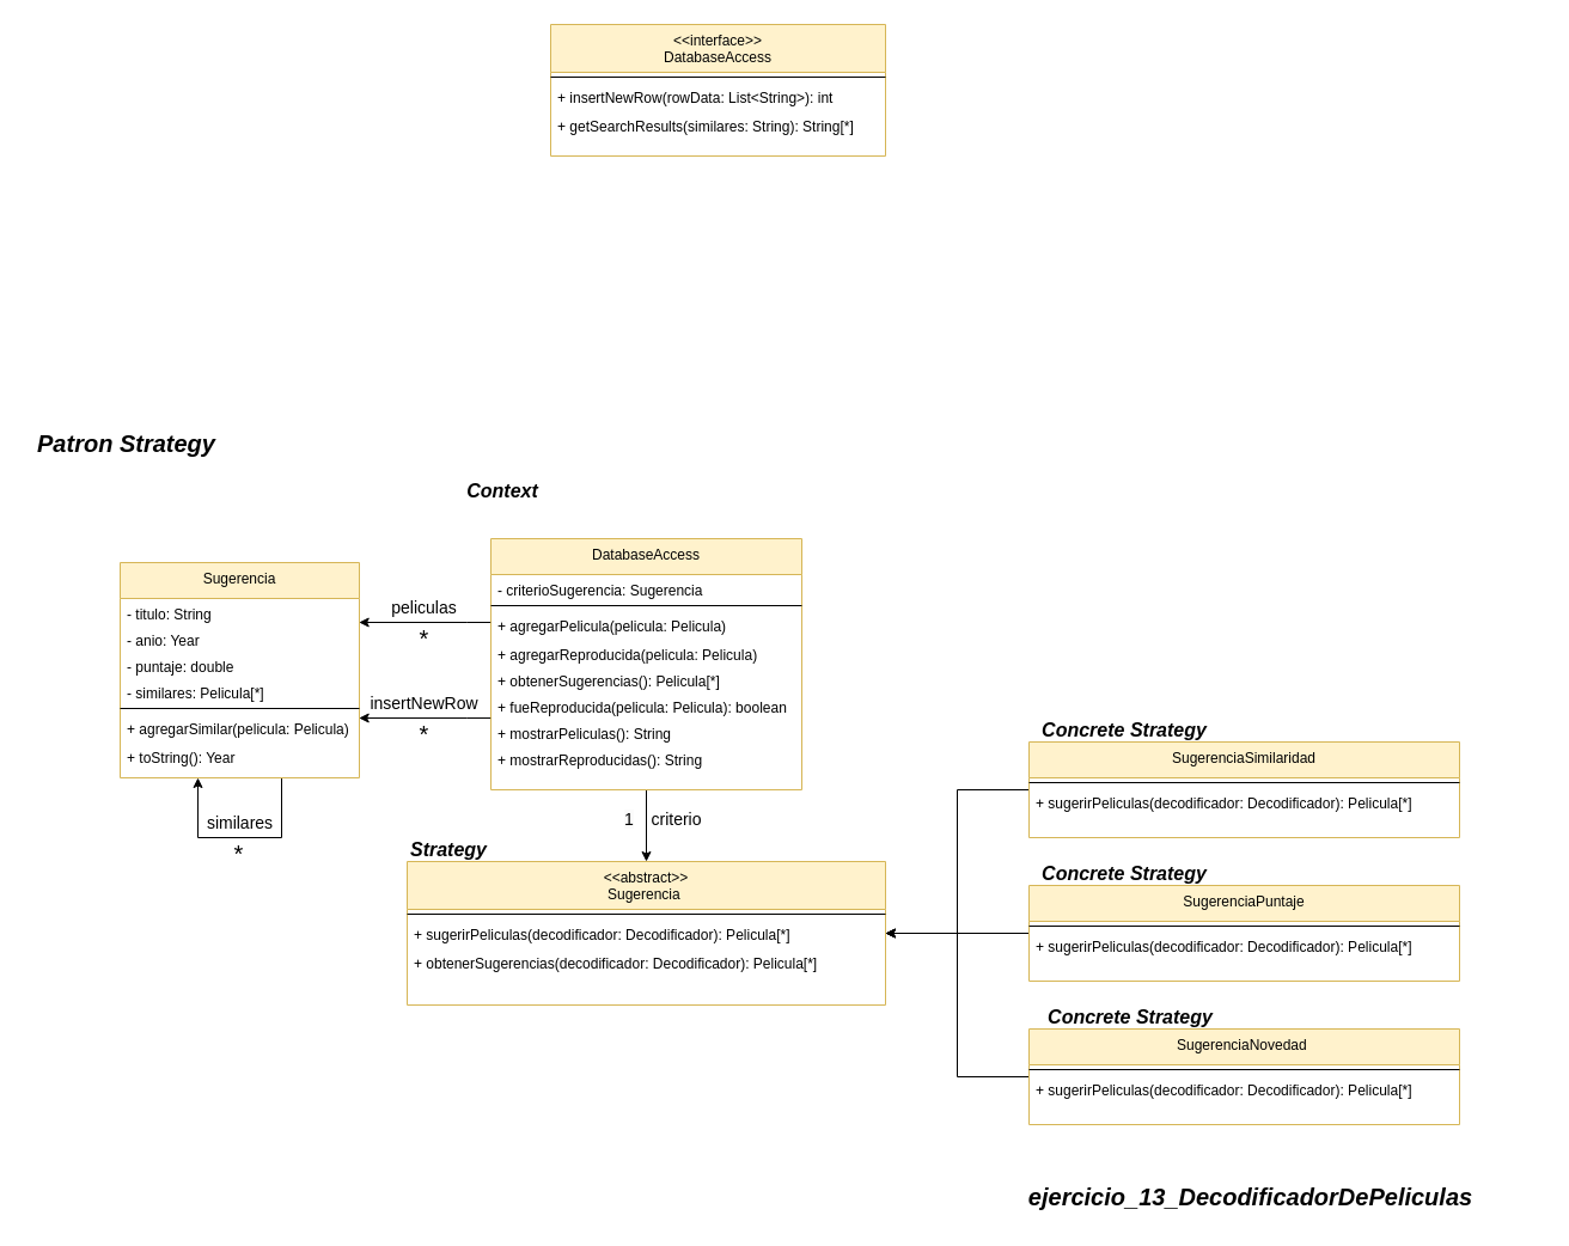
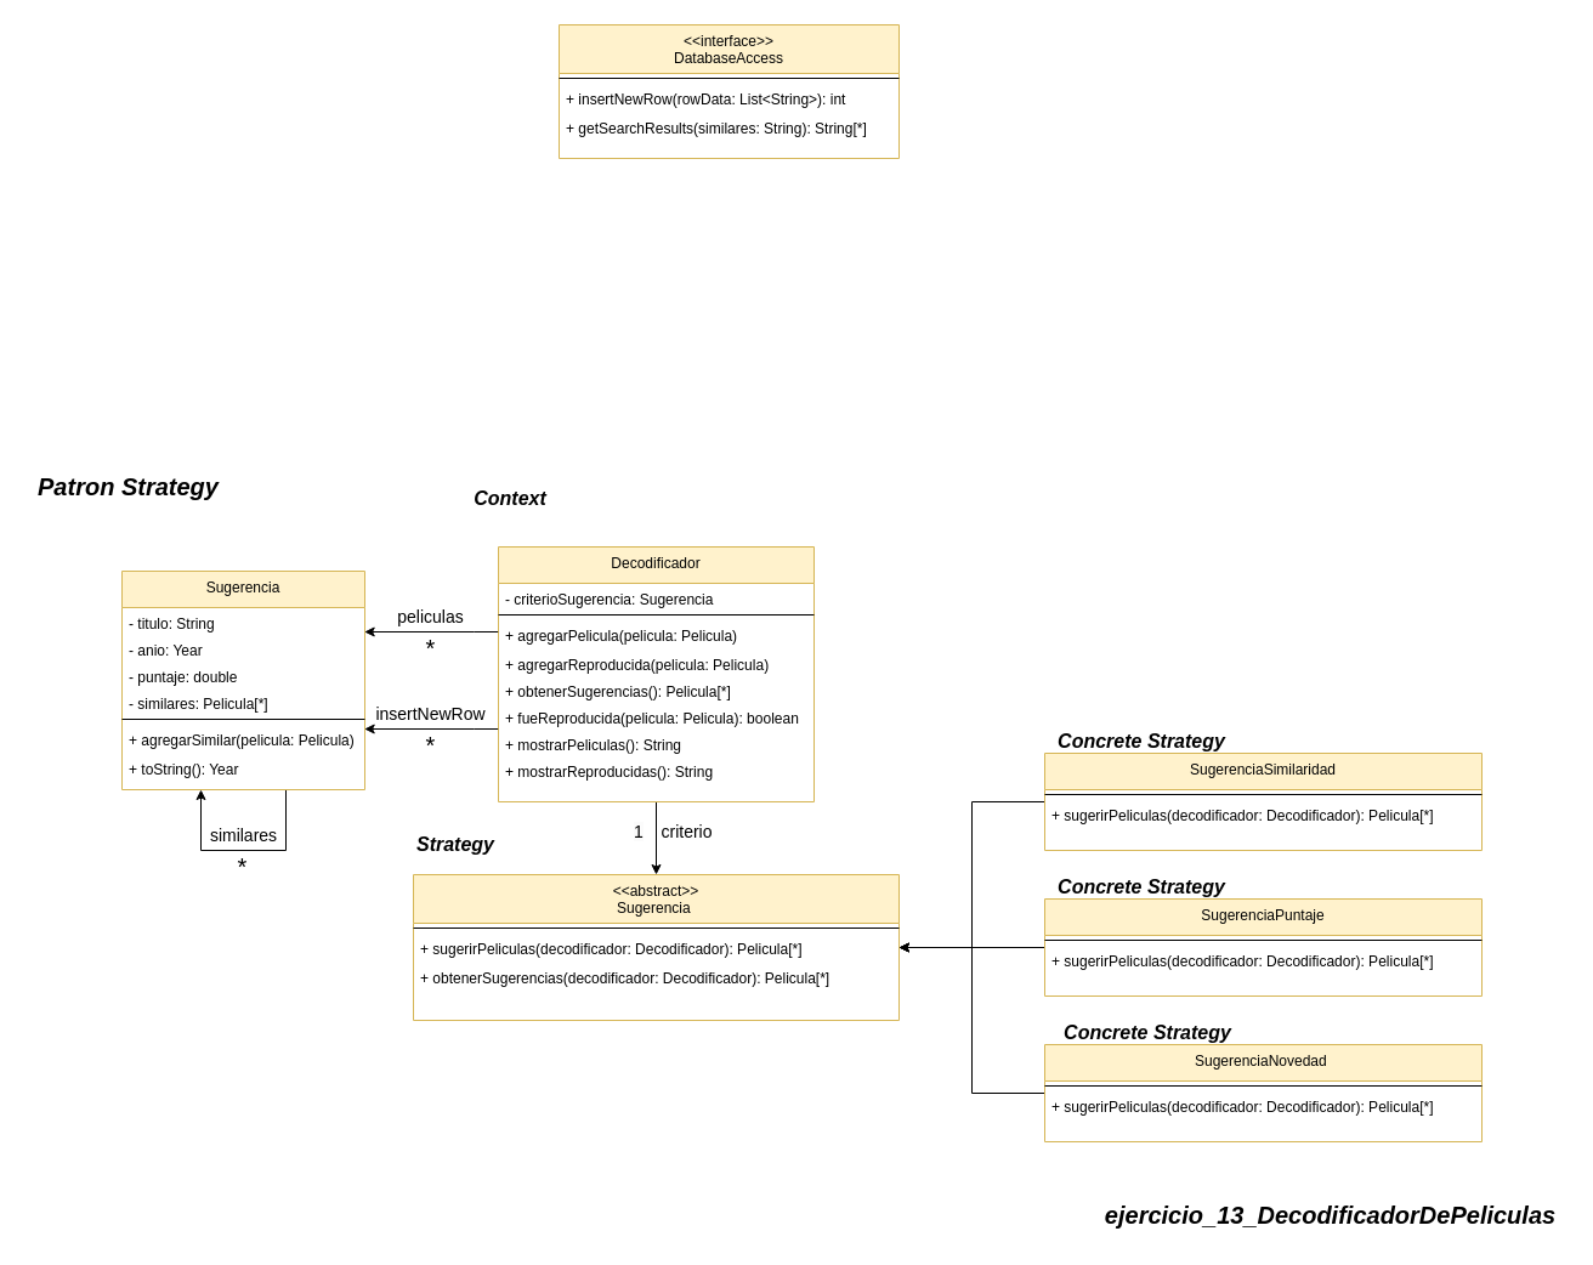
  <mxCell id="0" />
  <mxCell id="1" parent="0" />
  <mxCell id="2" style="edgeStyle=orthogonalEdgeStyle;rounded=0;orthogonalLoop=1;jettySize=auto;html=1;" edge="1" parent="1"><mxGeometry relative="1" as="geometry"><mxPoint x="165.03" y="650" as="targetPoint" /><mxPoint x="234.996" y="650" as="sourcePoint" /><Array as="points"><mxPoint x="235.03" y="700" /><mxPoint x="165.03" y="700" /></Array></mxGeometry></mxCell>
  <mxCell id="3" value="Sugerencia" style="swimlane;fontStyle=0;align=center;verticalAlign=top;childLayout=stackLayout;horizontal=1;startSize=30;horizontalStack=0;resizeParent=1;resizeLast=0;collapsible=1;marginBottom=0;rounded=0;shadow=0;strokeWidth=1;fillColor=#fff2cc;strokeColor=#d6b656;" vertex="1" parent="1"><mxGeometry y="470" width="200" height="180" as="geometry" x="100"><mxRectangle x="110" y="-20" width="160" height="26" as="alternateBounds" /></mxGeometry></mxCell>
  <mxCell id="4" value="- titulo: String" style="text;align=left;verticalAlign=top;spacingLeft=4;spacingRight=4;overflow=hidden;rotatable=0;points=[[0,0.5],[1,0.5]];portConstraint=eastwest;rounded=0;shadow=0;html=0;" vertex="1" parent="3"><mxGeometry y="30" width="200" height="22" as="geometry" /></mxCell>
  <mxCell id="5" value="- anio: Year" style="text;align=left;verticalAlign=top;spacingLeft=4;spacingRight=4;overflow=hidden;rotatable=0;points=[[0,0.5],[1,0.5]];portConstraint=eastwest;rounded=0;shadow=0;html=0;" vertex="1" parent="3"><mxGeometry y="52" width="200" height="22" as="geometry" /></mxCell>
  <mxCell id="6" value="- puntaje: double" style="text;align=left;verticalAlign=top;spacingLeft=4;spacingRight=4;overflow=hidden;rotatable=0;points=[[0,0.5],[1,0.5]];portConstraint=eastwest;rounded=0;shadow=0;html=0;" vertex="1" parent="3"><mxGeometry y="74" width="200" height="22" as="geometry" /></mxCell>
  <mxCell id="7" value="- similares: Pelicula[*]" style="text;align=left;verticalAlign=top;spacingLeft=4;spacingRight=4;overflow=hidden;rotatable=0;points=[[0,0.5],[1,0.5]];portConstraint=eastwest;rounded=0;shadow=0;html=0;" vertex="1" parent="3"><mxGeometry y="96" width="200" height="22" as="geometry" /></mxCell>
  <mxCell id="8" value="" style="line;html=1;strokeWidth=1;align=left;verticalAlign=middle;spacingTop=-1;spacingLeft=3;spacingRight=3;rotatable=0;labelPosition=right;points=[];portConstraint=eastwest;" vertex="1" parent="3"><mxGeometry y="118" width="200" height="8" as="geometry" /></mxCell>
  <mxCell id="9" value="+ agregarSimilar(pelicula: Pelicula)" style="text;align=left;verticalAlign=top;spacingLeft=4;spacingRight=4;overflow=hidden;rotatable=0;points=[[0,0.5],[1,0.5]];portConstraint=eastwest;rounded=0;shadow=0;html=0;" vertex="1" parent="3"><mxGeometry y="126" width="200" height="24" as="geometry" /></mxCell>
  <mxCell id="10" value="+ toString(): Year" style="text;align=left;verticalAlign=top;spacingLeft=4;spacingRight=4;overflow=hidden;rotatable=0;points=[[0,0.5],[1,0.5]];portConstraint=eastwest;rounded=0;shadow=0;html=0;" vertex="1" parent="3"><mxGeometry y="150" width="200" height="22" as="geometry" /></mxCell>
  <mxCell id="11" style="edgeStyle=orthogonalEdgeStyle;rounded=0;orthogonalLoop=1;jettySize=auto;html=1;entryX=0.5;entryY=0;entryDx=0;entryDy=0;" edge="1" parent="1" source="12" target="21"><mxGeometry relative="1" as="geometry" /></mxCell>
- <mxCell id="12" value="DatabaseAccess" style="swimlane;fontStyle=0;align=center;verticalAlign=top;childLayout=stackLayout;horizontal=1;startSize=30;horizontalStack=0;resizeParent=1;resizeLast=0;collapsible=1;marginBottom=0;rounded=0;shadow=0;strokeWidth=1;fillColor=#fff2cc;strokeColor=#d6b656;" vertex="1" parent="1"><mxGeometry x="410" y="450" width="260" height="210" as="geometry"><mxRectangle x="110" y="-20" width="160" height="26" as="alternateBounds" /></mxGeometry></mxCell>
+ <mxCell id="12" value="Decodificador" style="swimlane;fontStyle=0;align=center;verticalAlign=top;childLayout=stackLayout;horizontal=1;startSize=30;horizontalStack=0;resizeParent=1;resizeLast=0;collapsible=1;marginBottom=0;rounded=0;shadow=0;strokeWidth=1;fillColor=#fff2cc;strokeColor=#d6b656;" vertex="1" parent="1"><mxGeometry x="410" y="450" width="260" height="210" as="geometry"><mxRectangle x="110" y="-20" width="160" height="26" as="alternateBounds" /></mxGeometry></mxCell>
  <mxCell id="13" value="- criterioSugerencia: Sugerencia" style="text;align=left;verticalAlign=top;spacingLeft=4;spacingRight=4;overflow=hidden;rotatable=0;points=[[0,0.5],[1,0.5]];portConstraint=eastwest;rounded=0;shadow=0;html=0;" vertex="1" parent="12"><mxGeometry y="30" width="260" height="22" as="geometry" /></mxCell>
  <mxCell id="14" value="" style="line;html=1;strokeWidth=1;align=left;verticalAlign=middle;spacingTop=-1;spacingLeft=3;spacingRight=3;rotatable=0;labelPosition=right;points=[];portConstraint=eastwest;" vertex="1" parent="12"><mxGeometry y="52" width="260" height="8" as="geometry" /></mxCell>
  <mxCell id="15" value="+ agregarPelicula(pelicula: Pelicula)" style="text;align=left;verticalAlign=top;spacingLeft=4;spacingRight=4;overflow=hidden;rotatable=0;points=[[0,0.5],[1,0.5]];portConstraint=eastwest;rounded=0;shadow=0;html=0;" vertex="1" parent="12"><mxGeometry y="60" width="260" height="24" as="geometry" /></mxCell>
  <mxCell id="16" value="+ agregarReproducida(pelicula: Pelicula)" style="text;align=left;verticalAlign=top;spacingLeft=4;spacingRight=4;overflow=hidden;rotatable=0;points=[[0,0.5],[1,0.5]];portConstraint=eastwest;rounded=0;shadow=0;html=0;" vertex="1" parent="12"><mxGeometry y="84" width="260" height="22" as="geometry" /></mxCell>
  <mxCell id="17" value="+ obtenerSugerencias(): Pelicula[*]" style="text;align=left;verticalAlign=top;spacingLeft=4;spacingRight=4;overflow=hidden;rotatable=0;points=[[0,0.5],[1,0.5]];portConstraint=eastwest;rounded=0;shadow=0;html=0;" vertex="1" parent="12"><mxGeometry y="106" width="260" height="22" as="geometry" /></mxCell>
  <mxCell id="18" value="+ fueReproducida(pelicula: Pelicula): boolean" style="text;align=left;verticalAlign=top;spacingLeft=4;spacingRight=4;overflow=hidden;rotatable=0;points=[[0,0.5],[1,0.5]];portConstraint=eastwest;rounded=0;shadow=0;html=0;" vertex="1" parent="12"><mxGeometry y="128" width="260" height="22" as="geometry" /></mxCell>
  <mxCell id="19" value="+ mostrarPeliculas(): String" style="text;align=left;verticalAlign=top;spacingLeft=4;spacingRight=4;overflow=hidden;rotatable=0;points=[[0,0.5],[1,0.5]];portConstraint=eastwest;rounded=0;shadow=0;html=0;" vertex="1" parent="12"><mxGeometry y="150" width="260" height="22" as="geometry" /></mxCell>
  <mxCell id="20" value="+ mostrarReproducidas(): String" style="text;align=left;verticalAlign=top;spacingLeft=4;spacingRight=4;overflow=hidden;rotatable=0;points=[[0,0.5],[1,0.5]];portConstraint=eastwest;rounded=0;shadow=0;html=0;" vertex="1" parent="12"><mxGeometry y="172" width="260" height="22" as="geometry" /></mxCell>
  <mxCell id="21" value="&lt;&lt;abstract&gt;&gt;&#10;Sugerencia " style="swimlane;fontStyle=0;align=center;verticalAlign=top;childLayout=stackLayout;horizontal=1;startSize=40;horizontalStack=0;resizeParent=1;resizeLast=0;collapsible=1;marginBottom=0;rounded=0;shadow=0;strokeWidth=1;fillColor=#fff2cc;strokeColor=#d6b656;" vertex="1" parent="1"><mxGeometry x="340" y="720" width="400" height="120" as="geometry"><mxRectangle x="110" y="-20" width="160" height="26" as="alternateBounds" /></mxGeometry></mxCell>
  <mxCell id="22" value="" style="line;html=1;strokeWidth=1;align=left;verticalAlign=middle;spacingTop=-1;spacingLeft=3;spacingRight=3;rotatable=0;labelPosition=right;points=[];portConstraint=eastwest;" vertex="1" parent="21"><mxGeometry y="40" width="400" height="8" as="geometry" /></mxCell>
  <mxCell id="23" value="+ sugerirPeliculas(decodificador: Decodificador): Pelicula[*]" style="text;align=left;verticalAlign=top;spacingLeft=4;spacingRight=4;overflow=hidden;rotatable=0;points=[[0,0.5],[1,0.5]];portConstraint=eastwest;rounded=0;shadow=0;html=0;" vertex="1" parent="21"><mxGeometry y="48" width="400" height="24" as="geometry" /></mxCell>
  <mxCell id="24" value="+ obtenerSugerencias(decodificador: Decodificador): Pelicula[*]" style="text;align=left;verticalAlign=top;spacingLeft=4;spacingRight=4;overflow=hidden;rotatable=0;points=[[0,0.5],[1,0.5]];portConstraint=eastwest;rounded=0;shadow=0;html=0;" vertex="1" parent="21"><mxGeometry y="72" width="400" height="22" as="geometry" /></mxCell>
  <mxCell id="25" style="edgeStyle=orthogonalEdgeStyle;rounded=0;orthogonalLoop=1;jettySize=auto;html=1;" edge="1" parent="1" source="26" target="21"><mxGeometry relative="1" as="geometry"><Array as="points"><mxPoint x="800" y="900" /><mxPoint x="800" y="780" /></Array></mxGeometry></mxCell>
  <mxCell id="26" value="SugerenciaNovedad " style="swimlane;fontStyle=0;align=center;verticalAlign=top;childLayout=stackLayout;horizontal=1;startSize=30;horizontalStack=0;resizeParent=1;resizeLast=0;collapsible=1;marginBottom=0;rounded=0;shadow=0;strokeWidth=1;fillColor=#fff2cc;strokeColor=#d6b656;" vertex="1" parent="1"><mxGeometry x="860" y="860" width="360" height="80" as="geometry"><mxRectangle x="110" y="-20" width="160" height="26" as="alternateBounds" /></mxGeometry></mxCell>
  <mxCell id="27" value="" style="line;html=1;strokeWidth=1;align=left;verticalAlign=middle;spacingTop=-1;spacingLeft=3;spacingRight=3;rotatable=0;labelPosition=right;points=[];portConstraint=eastwest;" vertex="1" parent="26"><mxGeometry y="30" width="360" height="8" as="geometry" /></mxCell>
  <mxCell id="28" value="+ sugerirPeliculas(decodificador: Decodificador): Pelicula[*]" style="text;align=left;verticalAlign=top;spacingLeft=4;spacingRight=4;overflow=hidden;rotatable=0;points=[[0,0.5],[1,0.5]];portConstraint=eastwest;rounded=0;shadow=0;html=0;" vertex="1" parent="26"><mxGeometry y="38" width="360" height="24" as="geometry" /></mxCell>
  <mxCell id="29" style="edgeStyle=orthogonalEdgeStyle;rounded=0;orthogonalLoop=1;jettySize=auto;html=1;" edge="1" parent="1" source="30" target="21"><mxGeometry relative="1" as="geometry" /></mxCell>
  <mxCell id="30" value="SugerenciaPuntaje" style="swimlane;fontStyle=0;align=center;verticalAlign=top;childLayout=stackLayout;horizontal=1;startSize=30;horizontalStack=0;resizeParent=1;resizeLast=0;collapsible=1;marginBottom=0;rounded=0;shadow=0;strokeWidth=1;fillColor=#fff2cc;strokeColor=#d6b656;" vertex="1" parent="1"><mxGeometry x="860" y="740" width="360" height="80" as="geometry"><mxRectangle x="110" y="-20" width="160" height="26" as="alternateBounds" /></mxGeometry></mxCell>
  <mxCell id="31" value="" style="line;html=1;strokeWidth=1;align=left;verticalAlign=middle;spacingTop=-1;spacingLeft=3;spacingRight=3;rotatable=0;labelPosition=right;points=[];portConstraint=eastwest;" vertex="1" parent="30"><mxGeometry y="30" width="360" height="8" as="geometry" /></mxCell>
  <mxCell id="32" value="+ sugerirPeliculas(decodificador: Decodificador): Pelicula[*]" style="text;align=left;verticalAlign=top;spacingLeft=4;spacingRight=4;overflow=hidden;rotatable=0;points=[[0,0.5],[1,0.5]];portConstraint=eastwest;rounded=0;shadow=0;html=0;" vertex="1" parent="30"><mxGeometry y="38" width="360" height="24" as="geometry" /></mxCell>
  <mxCell id="33" style="edgeStyle=orthogonalEdgeStyle;rounded=0;orthogonalLoop=1;jettySize=auto;html=1;" edge="1" parent="1" source="34" target="21"><mxGeometry relative="1" as="geometry"><Array as="points"><mxPoint x="800" y="660" /><mxPoint x="800" y="780" /></Array></mxGeometry></mxCell>
  <mxCell id="34" value="SugerenciaSimilaridad" style="swimlane;fontStyle=0;align=center;verticalAlign=top;childLayout=stackLayout;horizontal=1;startSize=30;horizontalStack=0;resizeParent=1;resizeLast=0;collapsible=1;marginBottom=0;rounded=0;shadow=0;strokeWidth=1;fillColor=#fff2cc;strokeColor=#d6b656;" vertex="1" parent="1"><mxGeometry x="860" y="620" width="360" height="80" as="geometry"><mxRectangle x="110" y="-20" width="160" height="26" as="alternateBounds" /></mxGeometry></mxCell>
  <mxCell id="35" value="" style="line;html=1;strokeWidth=1;align=left;verticalAlign=middle;spacingTop=-1;spacingLeft=3;spacingRight=3;rotatable=0;labelPosition=right;points=[];portConstraint=eastwest;" vertex="1" parent="34"><mxGeometry y="30" width="360" height="8" as="geometry" /></mxCell>
  <mxCell id="36" value="+ sugerirPeliculas(decodificador: Decodificador): Pelicula[*]" style="text;align=left;verticalAlign=top;spacingLeft=4;spacingRight=4;overflow=hidden;rotatable=0;points=[[0,0.5],[1,0.5]];portConstraint=eastwest;rounded=0;shadow=0;html=0;" vertex="1" parent="34"><mxGeometry y="38" width="360" height="24" as="geometry" /></mxCell>
  <mxCell id="37" value="criterio" style="text;html=1;align=center;verticalAlign=middle;whiteSpace=wrap;rounded=0;fontSize=14;" vertex="1" parent="1"><mxGeometry x="531.25" y="677.5" width="68.75" height="15" as="geometry" /></mxCell>
  <mxCell id="38" value="&lt;span style=&quot;color: rgb(0, 0, 0); font-family: Helvetica; font-size: 14px; font-style: normal; font-variant-ligatures: normal; font-variant-caps: normal; font-weight: 400; letter-spacing: normal; orphans: 2; text-align: center; text-indent: 0px; text-transform: none; widows: 2; word-spacing: 0px; -webkit-text-stroke-width: 0px; white-space: normal; background-color: rgb(251, 251, 251); text-decoration-thickness: initial; text-decoration-style: initial; text-decoration-color: initial; display: inline !important; float: none;&quot;&gt;1&lt;/span&gt;" style="text;whiteSpace=wrap;html=1;" vertex="1" parent="1"><mxGeometry x="520" y="670" width="16.5" height="30" as="geometry" /></mxCell>
  <mxCell id="39" value="&lt;font style=&quot;font-size: 16px;&quot;&gt;&lt;b style=&quot;font-size: 16px;&quot;&gt;&lt;i style=&quot;font-size: 16px;&quot;&gt;Concrete Strategy&lt;/i&gt;&lt;/b&gt;&lt;/font&gt;" style="text;html=1;align=center;verticalAlign=middle;whiteSpace=wrap;rounded=0;fontSize=16;" vertex="1" parent="1"><mxGeometry x="860" y="600" width="160" height="20" as="geometry" /></mxCell>
  <mxCell id="40" value="&lt;font style=&quot;font-size: 16px;&quot;&gt;&lt;b style=&quot;font-size: 16px;&quot;&gt;&lt;i style=&quot;font-size: 16px;&quot;&gt;Concrete Strategy&lt;/i&gt;&lt;/b&gt;&lt;/font&gt;" style="text;html=1;align=center;verticalAlign=middle;whiteSpace=wrap;rounded=0;fontSize=16;" vertex="1" parent="1"><mxGeometry x="860" y="720" width="160" height="20" as="geometry" /></mxCell>
  <mxCell id="41" value="&lt;font style=&quot;font-size: 16px;&quot;&gt;&lt;b style=&quot;font-size: 16px;&quot;&gt;&lt;i style=&quot;font-size: 16px;&quot;&gt;Concrete Strategy&lt;/i&gt;&lt;/b&gt;&lt;/font&gt;" style="text;html=1;align=center;verticalAlign=middle;whiteSpace=wrap;rounded=0;fontSize=16;" vertex="1" parent="1"><mxGeometry x="860" y="840" width="170" height="20" as="geometry" /></mxCell>
- <mxCell id="42" value="&lt;font style=&quot;font-size: 16px;&quot;&gt;&lt;b style=&quot;font-size: 16px;&quot;&gt;&lt;i style=&quot;font-size: 16px;&quot;&gt;Strategy&lt;/i&gt;&lt;/b&gt;&lt;/font&gt;" style="text;html=1;align=center;verticalAlign=middle;whiteSpace=wrap;rounded=0;fontSize=16;" vertex="1" parent="1"><mxGeometry x="340" y="700" width="70" height="20" as="geometry" /></mxCell>
+ <mxCell id="42" value="&lt;font style=&quot;font-size: 16px;&quot;&gt;&lt;b style=&quot;font-size: 16px;&quot;&gt;&lt;i style=&quot;font-size: 16px;&quot;&gt;Strategy&lt;/i&gt;&lt;/b&gt;&lt;/font&gt;" style="text;html=1;align=center;verticalAlign=middle;whiteSpace=wrap;rounded=0;fontSize=16;" vertex="1" parent="1"><mxGeometry x="340" y="685" width="70" height="20" as="geometry" /></mxCell>
  <mxCell id="43" value="&lt;font style=&quot;font-size: 16px;&quot;&gt;&lt;b style=&quot;font-size: 16px;&quot;&gt;&lt;i style=&quot;font-size: 16px;&quot;&gt;Context&lt;/i&gt;&lt;/b&gt;&lt;/font&gt;" style="text;html=1;align=center;verticalAlign=middle;whiteSpace=wrap;rounded=0;fontSize=16;" vertex="1" parent="1"><mxGeometry x="385" y="400" width="70" height="20" as="geometry" /></mxCell>
  <mxCell id="44" value="insertNewRow" style="text;html=1;align=center;verticalAlign=middle;whiteSpace=wrap;rounded=0;fontSize=14;" vertex="1" parent="1"><mxGeometry x="310" y="580" width="89.38" height="15" as="geometry" /></mxCell>
  <mxCell id="45" style="edgeStyle=orthogonalEdgeStyle;rounded=0;orthogonalLoop=1;jettySize=auto;html=1;" edge="1" parent="1"><mxGeometry relative="1" as="geometry"><mxPoint x="409.69" y="600" as="sourcePoint" /><mxPoint x="299.69" y="600" as="targetPoint" /><Array as="points"><mxPoint x="389.69" y="600" /><mxPoint x="389.69" y="600" /></Array></mxGeometry></mxCell>
  <mxCell id="46" style="edgeStyle=orthogonalEdgeStyle;rounded=0;orthogonalLoop=1;jettySize=auto;html=1;" edge="1" parent="1"><mxGeometry relative="1" as="geometry"><mxPoint x="409.69" y="520" as="sourcePoint" /><mxPoint x="299.69" y="520" as="targetPoint" /><Array as="points"><mxPoint x="389.69" y="520" /><mxPoint x="389.69" y="520" /></Array></mxGeometry></mxCell>
  <mxCell id="47" value="peliculas" style="text;html=1;align=center;verticalAlign=middle;whiteSpace=wrap;rounded=0;fontSize=14;" vertex="1" parent="1"><mxGeometry x="310" y="500" width="89.38" height="15" as="geometry" /></mxCell>
  <mxCell id="48" value="&lt;font style=&quot;font-size: 20px;&quot;&gt;*&lt;/font&gt;" style="text;html=1;align=center;verticalAlign=middle;whiteSpace=wrap;rounded=0;fontSize=14;" vertex="1" parent="1"><mxGeometry x="310" y="605" width="89.38" height="15" as="geometry" /></mxCell>
  <mxCell id="49" value="&lt;font style=&quot;font-size: 20px;&quot;&gt;*&lt;/font&gt;" style="text;html=1;align=center;verticalAlign=middle;whiteSpace=wrap;rounded=0;fontSize=14;" vertex="1" parent="1"><mxGeometry x="310" y="520" width="89.38" height="25" as="geometry" /></mxCell>
  <mxCell id="50" value="similares" style="text;html=1;align=center;verticalAlign=middle;whiteSpace=wrap;rounded=0;fontSize=14;" vertex="1" parent="1"><mxGeometry x="162.66" y="682.5" width="74.69" height="10" as="geometry" /></mxCell>
  <mxCell id="51" value="&lt;font style=&quot;font-size: 20px;&quot;&gt;*&lt;/font&gt;" style="text;html=1;align=center;verticalAlign=middle;whiteSpace=wrap;rounded=0;fontSize=14;" vertex="1" parent="1"><mxGeometry x="155.31" y="705" width="89.38" height="15" as="geometry" /></mxCell>
- <mxCell id="52" value="&lt;span style=&quot;font-size: 20px;&quot;&gt;&lt;b&gt;&lt;i&gt;ejercicio_13_DecodificadorDePeliculas&lt;/i&gt;&lt;/b&gt;&lt;/span&gt;" style="text;html=1;align=center;verticalAlign=middle;resizable=0;points=[];autosize=1;strokeColor=none;fillColor=none;" vertex="1" parent="1"><mxGeometry x="850" y="980" width="390" height="40" as="geometry" /></mxCell>
- <mxCell id="53" value="&lt;b style=&quot;&quot;&gt;&lt;i&gt;&lt;font style=&quot;font-size: 20px;&quot;&gt;Patron Strategy&lt;/font&gt;&lt;/i&gt;&lt;/b&gt;" style="text;html=1;align=center;verticalAlign=middle;resizable=0;points=[];autosize=1;strokeColor=none;fillColor=none;" vertex="1" parent="1"><mxGeometry x="20" y="350" width="170" height="40" as="geometry" /></mxCell>
+ <mxCell id="52" value="&lt;span style=&quot;font-size: 20px;&quot;&gt;&lt;b&gt;&lt;i&gt;ejercicio_13_DecodificadorDePeliculas&lt;/i&gt;&lt;/b&gt;&lt;/span&gt;" style="text;html=1;align=center;verticalAlign=middle;resizable=0;points=[];autosize=1;strokeColor=none;fillColor=none;" vertex="1" parent="1"><mxGeometry x="900" y="980" width="390" height="40" as="geometry" /></mxCell>
+ <mxCell id="53" value="&lt;b style=&quot;&quot;&gt;&lt;i&gt;&lt;font style=&quot;font-size: 20px;&quot;&gt;Patron Strategy&lt;/font&gt;&lt;/i&gt;&lt;/b&gt;" style="text;html=1;align=center;verticalAlign=middle;resizable=0;points=[];autosize=1;strokeColor=none;fillColor=none;" vertex="1" parent="1"><mxGeometry x="20" y="380" width="170" height="40" as="geometry" /></mxCell>
  <mxCell id="54" value="&lt;&lt;interface&gt;&gt;&#10;DatabaseAccess" style="swimlane;fontStyle=0;align=center;verticalAlign=top;childLayout=stackLayout;horizontal=1;startSize=40;horizontalStack=0;resizeParent=1;resizeLast=0;collapsible=1;marginBottom=0;rounded=0;shadow=0;strokeWidth=1;fillColor=#fff2cc;strokeColor=#d6b656;" vertex="1" parent="1"><mxGeometry x="460" y="20" width="280" height="110" as="geometry"><mxRectangle x="110" y="-20" width="160" height="26" as="alternateBounds" /></mxGeometry></mxCell>
  <mxCell id="55" value="" style="line;html=1;strokeWidth=1;align=left;verticalAlign=middle;spacingTop=-1;spacingLeft=3;spacingRight=3;rotatable=0;labelPosition=right;points=[];portConstraint=eastwest;" vertex="1" parent="54"><mxGeometry y="40" width="280" height="8" as="geometry" /></mxCell>
  <mxCell id="56" value="+ insertNewRow(rowData: List&lt;String&gt;): int" style="text;align=left;verticalAlign=top;spacingLeft=4;spacingRight=4;overflow=hidden;rotatable=0;points=[[0,0.5],[1,0.5]];portConstraint=eastwest;rounded=0;shadow=0;html=0;" vertex="1" parent="54"><mxGeometry y="48" width="280" height="24" as="geometry" /></mxCell>
  <mxCell id="57" value="+ getSearchResults(similares: String): String[*]" style="text;align=left;verticalAlign=top;spacingLeft=4;spacingRight=4;overflow=hidden;rotatable=0;points=[[0,0.5],[1,0.5]];portConstraint=eastwest;rounded=0;shadow=0;html=0;" vertex="1" parent="54"><mxGeometry y="72" width="280" height="22" as="geometry" /></mxCell>
